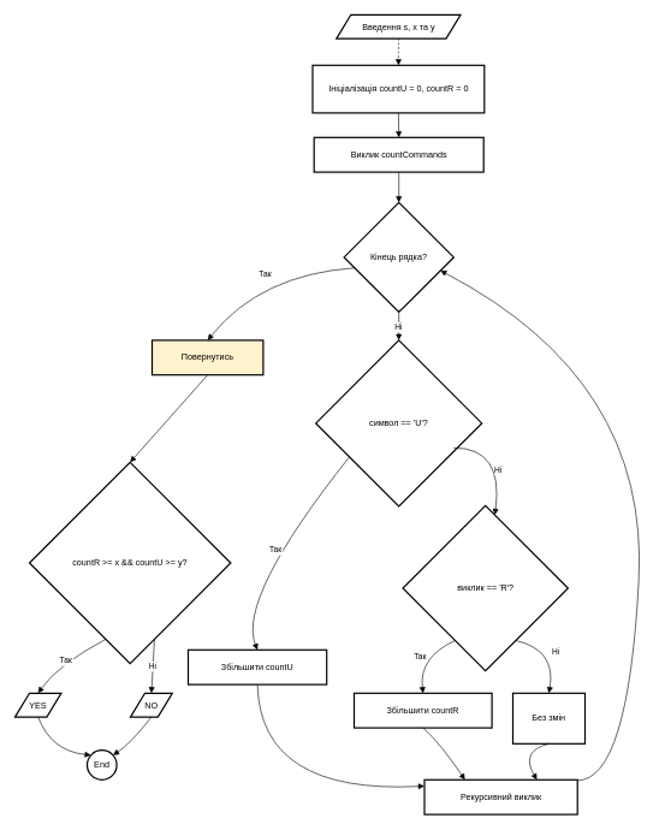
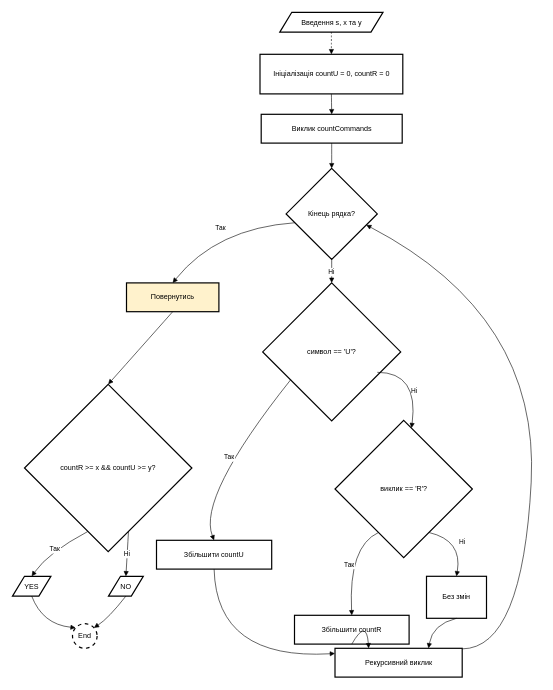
  <mxCell id="0" />
  <mxCell id="1" parent="0" />
  <mxCell id="2" value="Введення s, x та y" style="shape=parallelogram;perimeter=parallelogramPerimeter;fixedSize=1;strokeWidth=2;whiteSpace=wrap;" vertex="1" parent="1"><mxGeometry x="465.5" y="20" width="172" height="33" as="geometry" /></mxCell>
  <mxCell id="3" value="Ініціалізація countU = 0, countR = 0" style="whiteSpace=wrap;strokeWidth=2;" vertex="1" parent="1"><mxGeometry x="432.5" y="90" width="238" height="66" as="geometry" /></mxCell>
  <mxCell id="4" value="Виклик countCommands" style="whiteSpace=wrap;strokeWidth=2;" vertex="1" parent="1"><mxGeometry x="434.5" y="190" width="235" height="48" as="geometry" /></mxCell>
  <mxCell id="5" value="Кінець рядка?" style="rhombus;strokeWidth=2;whiteSpace=wrap;" vertex="1" parent="1"><mxGeometry x="476" y="280" width="152" height="152" as="geometry" /></mxCell>
  <mxCell id="6" value="Повернутись" style="whiteSpace=wrap;strokeWidth=2;fillColor=#fff2cc;" vertex="1" parent="1"><mxGeometry x="210" y="471" width="154" height="48" as="geometry" /></mxCell>
  <mxCell id="7" value="символ == 'U'?" style="rhombus;strokeWidth=2;whiteSpace=wrap;" vertex="1" parent="1"><mxGeometry x="437" y="471" width="230" height="230" as="geometry" /></mxCell>
  <mxCell id="8" value="Збільшити countU" style="whiteSpace=wrap;strokeWidth=2;" vertex="1" parent="1"><mxGeometry x="260" y="900" width="192" height="48" as="geometry" /></mxCell>
  <mxCell id="9" value="виклик == 'R'?" style="rhombus;strokeWidth=2;whiteSpace=wrap;" vertex="1" parent="1"><mxGeometry x="557.5" y="700" width="229" height="229" as="geometry" /></mxCell>
- <mxCell id="10" value="Збільшити countR" style="whiteSpace=wrap;strokeWidth=2;" vertex="1" parent="1"><mxGeometry x="490" y="960" width="191" height="48" as="geometry" /></mxCell>
+ <mxCell id="10" value="Збільшити countR" style="whiteSpace=wrap;strokeWidth=2;" vertex="1" parent="1"><mxGeometry x="490" y="1025" width="191" height="48" as="geometry" /></mxCell>
  <mxCell id="11" value="Без змін" style="whiteSpace=wrap;strokeWidth=2;" vertex="1" parent="1"><mxGeometry x="710" y="960" width="100" height="70" as="geometry" /></mxCell>
- <mxCell id="12" value="Рекурсивний виклик" style="whiteSpace=wrap;strokeWidth=2;" vertex="1" parent="1"><mxGeometry x="587.5" y="1080" width="212" height="48" as="geometry" /></mxCell>
+ <mxCell id="12" value="Рекурсивний виклик" style="whiteSpace=wrap;strokeWidth=2;" vertex="1" parent="1"><mxGeometry x="557.5" y="1080" width="212" height="48" as="geometry" /></mxCell>
  <mxCell id="13" value="countR &gt;= x &amp;&amp; countU &gt;= y?" style="rhombus;strokeWidth=2;whiteSpace=wrap;" vertex="1" parent="1"><mxGeometry x="40" y="640" width="279" height="279" as="geometry" /></mxCell>
  <mxCell id="14" value="YES" style="shape=parallelogram;perimeter=parallelogramPerimeter;fixedSize=1;strokeWidth=2;whiteSpace=wrap;" vertex="1" parent="1"><mxGeometry x="20" y="960" width="64" height="33" as="geometry" /></mxCell>
  <mxCell id="15" value="NO" style="shape=parallelogram;perimeter=parallelogramPerimeter;fixedSize=1;strokeWidth=2;whiteSpace=wrap;" vertex="1" parent="1"><mxGeometry x="180" y="960" width="58" height="33" as="geometry" /></mxCell>
- <mxCell id="16" value="End" style="ellipse;aspect=fixed;strokeWidth=2;whiteSpace=wrap;" vertex="1" parent="1"><mxGeometry x="120" y="1039" width="41" height="41" as="geometry" /></mxCell>
+ <mxCell id="16" value="End" style="ellipse;aspect=fixed;strokeWidth=2;whiteSpace=wrap;dashed=1;" vertex="1" parent="1"><mxGeometry x="120" y="1039" width="41" height="41" as="geometry" /></mxCell>
  <mxCell id="17" value="" style="curved=1;startArrow=none;endArrow=block;exitX=0.5;exitY=1.01;entryX=0.5;entryY=0.01;rounded=0;dashed=1;" edge="1" parent="1" source="2" target="3"><mxGeometry relative="1" as="geometry"><Array as="points" /></mxGeometry></mxCell>
  <mxCell id="18" value="" style="curved=1;startArrow=none;endArrow=block;exitX=0.5;exitY=1.01;entryX=0.5;entryY=0.01;rounded=0;" edge="1" parent="1" source="3" target="4"><mxGeometry relative="1" as="geometry"><Array as="points" /></mxGeometry></mxCell>
  <mxCell id="19" value="" style="curved=1;startArrow=none;endArrow=block;exitX=0.5;exitY=1.02;entryX=0.5;entryY=0;rounded=0;" edge="1" parent="1" source="4" target="5"><mxGeometry relative="1" as="geometry"><Array as="points" /></mxGeometry></mxCell>
  <mxCell id="20" value="Так" style="curved=1;startArrow=none;endArrow=block;exitX=0;exitY=0.62;entryX=0.5;entryY=-0.01;rounded=0;" edge="1" parent="1" source="5" target="6"><mxGeometry relative="1" as="geometry"><Array as="points"><mxPoint x="360" y="380" /></Array></mxGeometry></mxCell>
  <mxCell id="21" value="Ні" style="curved=1;startArrow=none;endArrow=block;exitX=0.5;exitY=1;entryX=0.5;entryY=0;rounded=0;" edge="1" parent="1" source="5" target="7"><mxGeometry relative="1" as="geometry"><Array as="points" /></mxGeometry></mxCell>
  <mxCell id="22" value="Так" style="curved=1;startArrow=none;endArrow=block;exitX=0;exitY=0.84;entryX=0.5;entryY=0;rounded=0;" edge="1" parent="1" source="7" target="8"><mxGeometry relative="1" as="geometry"><Array as="points"><mxPoint x="328" y="828" /></Array></mxGeometry></mxCell>
  <mxCell id="23" value="Ні" style="curved=1;startArrow=none;endArrow=block;rounded=0;" edge="1" parent="1" target="9"><mxGeometry x="0.224" y="-3" relative="1" as="geometry"><Array as="points"><mxPoint x="697" y="620" /></Array><mxPoint x="628" y="620" as="sourcePoint" /><mxPoint x="696.89" y="670.11" as="targetPoint" /><mxPoint as="offset" /></mxGeometry></mxCell>
  <mxCell id="24" value="Так" style="curved=1;startArrow=none;endArrow=block;exitX=0.21;exitY=1;entryX=0.5;entryY=0;rounded=0;" edge="1" parent="1" source="9" target="10"><mxGeometry relative="1" as="geometry"><Array as="points"><mxPoint x="580" y="910" /></Array></mxGeometry></mxCell>
  <mxCell id="25" value="Ні" style="curved=1;startArrow=none;endArrow=block;exitX=0.79;exitY=1;entryX=0.5;entryY=0;rounded=0;" edge="1" parent="1" source="9" target="11"><mxGeometry relative="1" as="geometry"><Array as="points"><mxPoint x="770" y="900" /></Array></mxGeometry></mxCell>
  <mxCell id="26" value="" style="curved=1;startArrow=none;endArrow=block;exitX=0.5;exitY=1.01;entryX=0.26;entryY=-0.01;rounded=0;" edge="1" parent="1" source="10" target="12"><mxGeometry relative="1" as="geometry"><Array as="points"><mxPoint x="610" y="1030" /></Array></mxGeometry></mxCell>
  <mxCell id="27" value="" style="curved=1;startArrow=none;endArrow=block;exitX=0.5;exitY=1.01;entryX=0;entryY=0.18;rounded=0;" edge="1" parent="1" source="8" target="12"><mxGeometry relative="1" as="geometry"><Array as="points"><mxPoint x="360" y="1100" /></Array></mxGeometry></mxCell>
  <mxCell id="28" value="" style="curved=1;startArrow=none;endArrow=block;exitX=0.5;exitY=1.01;entryX=0.74;entryY=-0.01;rounded=0;" edge="1" parent="1" source="11" target="12"><mxGeometry relative="1" as="geometry"><Array as="points"><mxPoint x="720" y="1040" /></Array></mxGeometry></mxCell>
  <mxCell id="29" value="" style="curved=1;startArrow=none;endArrow=block;exitX=1;exitY=0.02;entryX=1;entryY=0.66;rounded=0;" edge="1" parent="1" source="12" target="5"><mxGeometry relative="1" as="geometry"><Array as="points"><mxPoint x="870" y="1080" /><mxPoint x="899" y="526" /></Array></mxGeometry></mxCell>
  <mxCell id="30" value="" style="curved=1;startArrow=none;endArrow=block;exitX=0.5;exitY=1;entryX=0.5;entryY=0;rounded=0;" edge="1" parent="1" source="6" target="13"><mxGeometry relative="1" as="geometry"><Array as="points" /></mxGeometry></mxCell>
  <mxCell id="31" value="Так" style="curved=1;startArrow=none;endArrow=block;exitX=0.34;exitY=1;entryX=0.5;entryY=-0.01;rounded=0;" edge="1" parent="1" source="13" target="14"><mxGeometry relative="1" as="geometry"><Array as="points"><mxPoint x="80" y="920" /></Array></mxGeometry></mxCell>
  <mxCell id="32" value="Ні" style="curved=1;startArrow=none;endArrow=block;exitX=0.66;exitY=1;entryX=0.5;entryY=-0.01;rounded=0;" edge="1" parent="1" source="13" target="15"><mxGeometry relative="1" as="geometry"><Array as="points" /></mxGeometry></mxCell>
  <mxCell id="33" value="" style="curved=1;startArrow=none;endArrow=block;exitX=0.5;exitY=1;entryX=0;entryY=0.06;rounded=0;" edge="1" parent="1" source="14" target="16"><mxGeometry relative="1" as="geometry"><Array as="points"><mxPoint x="70" y="1040" /></Array></mxGeometry></mxCell>
  <mxCell id="34" value="" style="curved=1;startArrow=none;endArrow=block;exitX=0.5;exitY=1;entryX=1.01;entryY=0.06;rounded=0;" edge="1" parent="1" source="15" target="16"><mxGeometry relative="1" as="geometry"><Array as="points"><mxPoint x="180" y="1030" /></Array></mxGeometry></mxCell>
